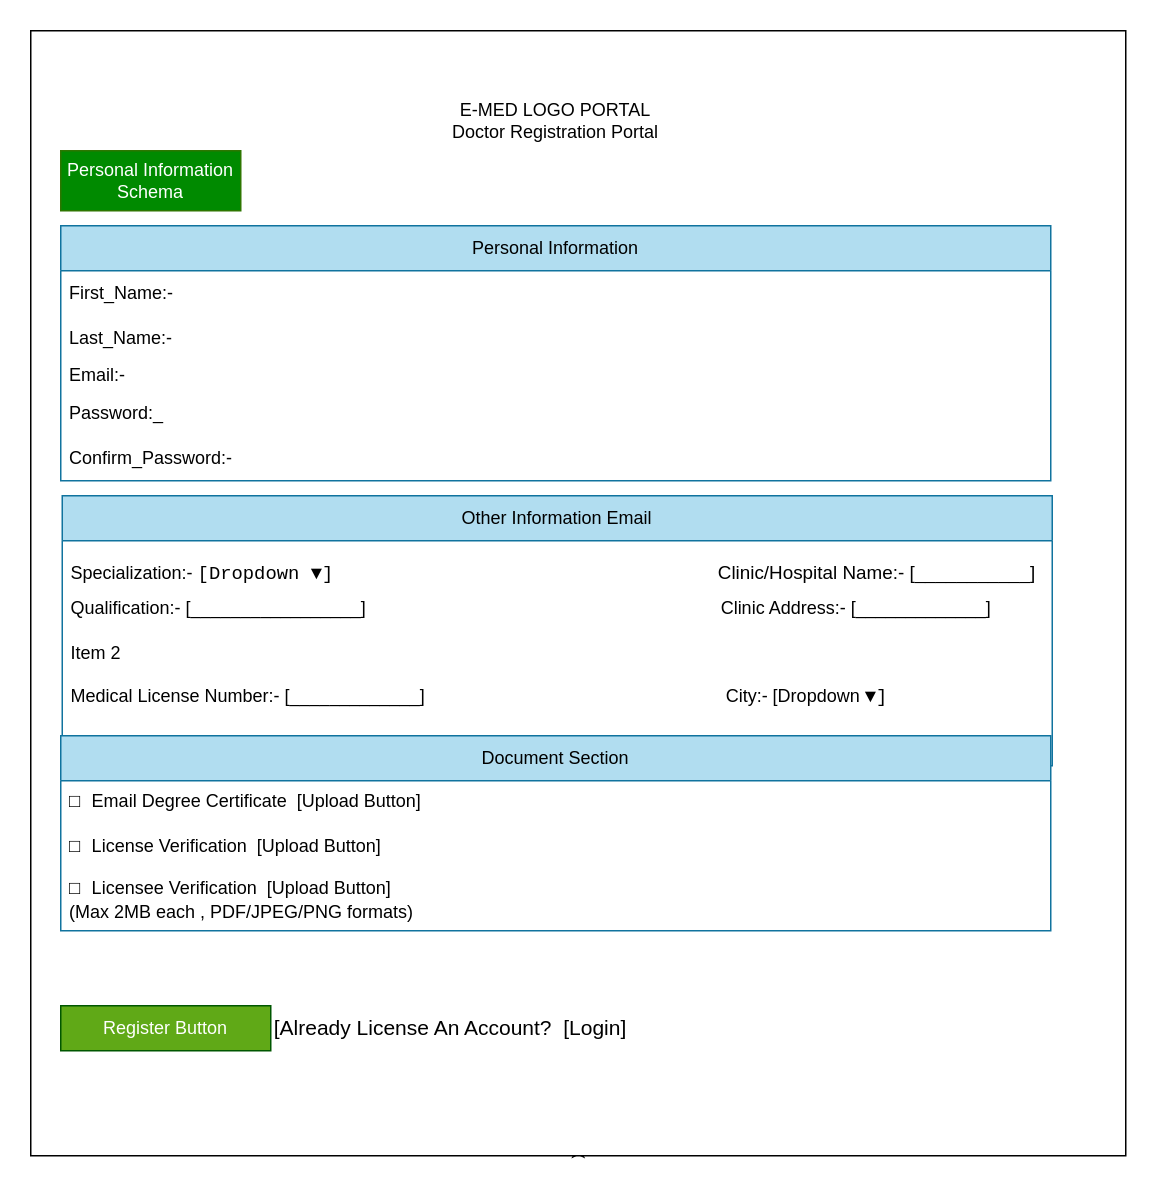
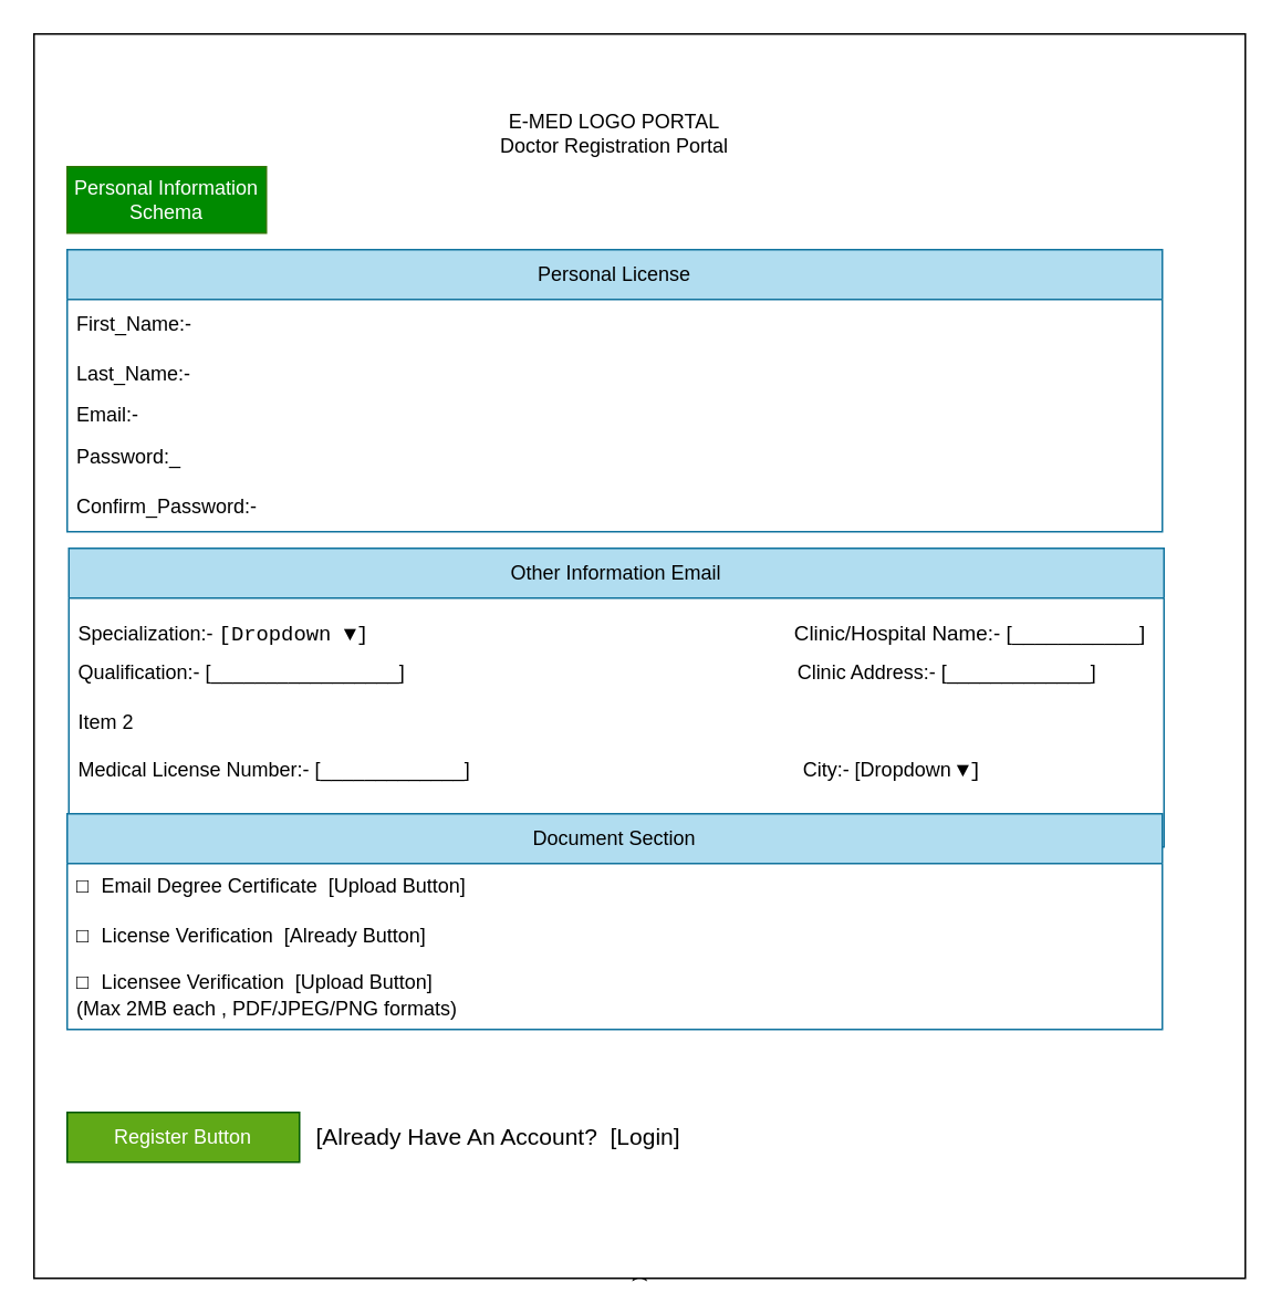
  <mxCell id="0" />
  <mxCell id="1" parent="0" />
  <mxCell id="2" style="edgeStyle=orthogonalEdgeStyle;rounded=0;orthogonalLoop=1;jettySize=auto;html=1;exitX=0.5;exitY=1;exitDx=0;exitDy=0;" edge="1" parent="1" source="3"><mxGeometry relative="1" as="geometry"><mxPoint x="385" y="762.667" as="targetPoint" /></mxGeometry></mxCell>
  <mxCell id="3" value="" style="rounded=0;whiteSpace=wrap;html=1;" vertex="1" parent="1"><mxGeometry x="20" y="20" width="730" height="750" as="geometry" /></mxCell>
  <mxCell id="4" value="E-MED LOGO PORTAL&lt;div&gt;Doctor Registration Portal&lt;/div&gt;" style="text;html=1;align=center;verticalAlign=middle;whiteSpace=wrap;rounded=0;" vertex="1" parent="1"><mxGeometry x="60" y="50" width="620" height="60" as="geometry" /></mxCell>
  <mxCell id="5" value="Personal Information Schema" style="rounded=0;whiteSpace=wrap;html=1;fillColor=#008a00;fontColor=#ffffff;strokeColor=#2D7600;" vertex="1" parent="1"><mxGeometry x="40" y="100" width="120" height="40" as="geometry" /></mxCell>
- <mxCell id="6" value="Personal Information" style="swimlane;fontStyle=0;childLayout=stackLayout;horizontal=1;startSize=30;horizontalStack=0;resizeParent=1;resizeParentMax=0;resizeLast=0;collapsible=1;marginBottom=0;whiteSpace=wrap;html=1;fillColor=#b1ddf0;strokeColor=#10739e;" vertex="1" parent="1"><mxGeometry x="40" y="150" width="660" height="170" as="geometry" /></mxCell>
+ <mxCell id="6" value="Personal License" style="swimlane;fontStyle=0;childLayout=stackLayout;horizontal=1;startSize=30;horizontalStack=0;resizeParent=1;resizeParentMax=0;resizeLast=0;collapsible=1;marginBottom=0;whiteSpace=wrap;html=1;fillColor=#b1ddf0;strokeColor=#10739e;" vertex="1" parent="1"><mxGeometry x="40" y="150" width="660" height="170" as="geometry" /></mxCell>
  <mxCell id="7" value="First_Name:-&amp;nbsp;" style="text;strokeColor=none;fillColor=none;align=left;verticalAlign=middle;spacingLeft=4;spacingRight=4;overflow=hidden;points=[[0,0.5],[1,0.5]];portConstraint=eastwest;rotatable=0;whiteSpace=wrap;html=1;" vertex="1" parent="6"><mxGeometry y="30" width="660" height="30" as="geometry" /></mxCell>
  <mxCell id="8" value="Last_Name:-&amp;nbsp;" style="text;strokeColor=none;fillColor=none;align=left;verticalAlign=middle;spacingLeft=4;spacingRight=4;overflow=hidden;points=[[0,0.5],[1,0.5]];portConstraint=eastwest;rotatable=0;whiteSpace=wrap;html=1;" vertex="1" parent="6"><mxGeometry y="60" width="660" height="30" as="geometry" /></mxCell>
  <mxCell id="9" value="Email:-&amp;nbsp;" style="text;strokeColor=none;fillColor=none;align=left;verticalAlign=middle;spacingLeft=4;spacingRight=4;overflow=hidden;points=[[0,0.5],[1,0.5]];portConstraint=eastwest;rotatable=0;whiteSpace=wrap;html=1;" vertex="1" parent="6"><mxGeometry y="90" width="660" height="20" as="geometry" /></mxCell>
  <mxCell id="10" value="Password:_&amp;nbsp;" style="text;strokeColor=none;fillColor=none;align=left;verticalAlign=middle;spacingLeft=4;spacingRight=4;overflow=hidden;points=[[0,0.5],[1,0.5]];portConstraint=eastwest;rotatable=0;whiteSpace=wrap;html=1;" vertex="1" parent="6"><mxGeometry y="110" width="660" height="30" as="geometry" /></mxCell>
  <mxCell id="11" value="Confirm_Password:-&amp;nbsp;" style="text;strokeColor=none;fillColor=none;align=left;verticalAlign=middle;spacingLeft=4;spacingRight=4;overflow=hidden;points=[[0,0.5],[1,0.5]];portConstraint=eastwest;rotatable=0;whiteSpace=wrap;html=1;" vertex="1" parent="6"><mxGeometry y="140" width="660" height="30" as="geometry" /></mxCell>
  <mxCell id="12" value="Other Information Email" style="swimlane;fontStyle=0;childLayout=stackLayout;horizontal=1;startSize=30;horizontalStack=0;resizeParent=1;resizeParentMax=0;resizeLast=0;collapsible=1;marginBottom=0;whiteSpace=wrap;html=1;fillColor=#b1ddf0;strokeColor=#10739e;" vertex="1" parent="1"><mxGeometry x="41" y="330" width="660" height="180" as="geometry" /></mxCell>
  <mxCell id="13" value="&lt;p&gt;Specialization:- &lt;font face=&quot;Menlo, Roboto Mono, Courier New, Courier, monospace, Inter, sans-serif&quot;&gt;&lt;span style=&quot;font-size: 12.573px;&quot;&gt;[Dropdown&amp;nbsp;&lt;/span&gt;&lt;/font&gt;&lt;span style=&quot;font-family: Menlo, &amp;quot;Roboto Mono&amp;quot;, &amp;quot;Courier New&amp;quot;, Courier, monospace, Inter, sans-serif; font-size: 12.573px; background-color: transparent; color: light-dark(rgb(0, 0, 0), rgb(255, 255, 255));&quot;&gt;▼]&amp;nbsp; &amp;nbsp; &amp;nbsp; &amp;nbsp; &amp;nbsp; &amp;nbsp; &amp;nbsp; &amp;nbsp; &amp;nbsp; &amp;nbsp; &amp;nbsp; &amp;nbsp; &amp;nbsp; &amp;nbsp; &amp;nbsp; &amp;nbsp; &amp;nbsp; &lt;/span&gt;&lt;span style=&quot;font-size: 12.573px; background-color: transparent; color: light-dark(rgb(0, 0, 0), rgb(255, 255, 255));&quot;&gt;Clinic/Hospital Name:- [___________]&lt;/span&gt;&lt;/p&gt;" style="text;strokeColor=none;fillColor=none;align=left;verticalAlign=middle;spacingLeft=4;spacingRight=4;overflow=hidden;points=[[0,0.5],[1,0.5]];portConstraint=eastwest;rotatable=0;whiteSpace=wrap;html=1;" vertex="1" parent="12"><mxGeometry y="30" width="660" height="30" as="geometry" /></mxCell>
  <mxCell id="14" value="Qualification:- [_________________]&lt;span style=&quot;white-space: pre;&quot;&gt;&#09;&lt;/span&gt;&lt;span style=&quot;white-space: pre;&quot;&gt;&#09;&lt;/span&gt;&lt;span style=&quot;white-space: pre;&quot;&gt;&#09;&lt;/span&gt;&lt;span style=&quot;white-space: pre;&quot;&gt;&#09;&lt;/span&gt;&lt;span style=&quot;white-space: pre;&quot;&gt;&#09;&lt;/span&gt;&lt;span style=&quot;white-space: pre;&quot;&gt;&#09;&lt;/span&gt;&lt;span style=&quot;white-space: pre;&quot;&gt;&#09;&lt;/span&gt;&lt;span style=&quot;white-space: pre;&quot;&gt;&#09;&lt;span style=&quot;white-space: pre;&quot;&gt;&#09;&lt;/span&gt;  Clinic Address:- [_____________]&lt;/span&gt;" style="text;strokeColor=none;fillColor=none;align=left;verticalAlign=middle;spacingLeft=4;spacingRight=4;overflow=hidden;points=[[0,0.5],[1,0.5]];portConstraint=eastwest;rotatable=0;whiteSpace=wrap;html=1;" vertex="1" parent="12"><mxGeometry y="60" width="660" height="30" as="geometry" /></mxCell>
  <mxCell id="15" value="Item 2" style="text;strokeColor=none;fillColor=none;align=left;verticalAlign=middle;spacingLeft=4;spacingRight=4;overflow=hidden;points=[[0,0.5],[1,0.5]];portConstraint=eastwest;rotatable=0;whiteSpace=wrap;html=1;" vertex="1" parent="12"><mxGeometry y="90" width="660" height="30" as="geometry" /></mxCell>
  <mxCell id="16" value="Medical License Number:- [_____________]&amp;nbsp; &amp;nbsp;&lt;span style=&quot;white-space: pre;&quot;&gt;&#09;&lt;/span&gt;&lt;span style=&quot;white-space: pre;&quot;&gt;&#09;&lt;/span&gt;&lt;span style=&quot;white-space: pre;&quot;&gt;&#09;&lt;/span&gt;&lt;span style=&quot;white-space: pre;&quot;&gt;&#09;&lt;/span&gt;&lt;span style=&quot;white-space: pre;&quot;&gt;&#09;&lt;/span&gt;&lt;span style=&quot;white-space: pre;&quot;&gt;&#09;&lt;/span&gt;&lt;span style=&quot;white-space: pre;&quot;&gt;&#09;&lt;/span&gt;&amp;nbsp; &amp;nbsp;City:- [Dropdown&amp;nbsp;&lt;span style=&quot;font-family: Menlo, &amp;quot;Roboto Mono&amp;quot;, &amp;quot;Courier New&amp;quot;, Courier, monospace, Inter, sans-serif; font-size: 12.573px; background-color: transparent; color: light-dark(rgb(0, 0, 0), rgb(255, 255, 255));&quot;&gt;▼]&lt;/span&gt;" style="text;strokeColor=none;fillColor=none;align=left;verticalAlign=middle;spacingLeft=4;spacingRight=4;overflow=hidden;points=[[0,0.5],[1,0.5]];portConstraint=eastwest;rotatable=0;whiteSpace=wrap;html=1;" vertex="1" parent="12"><mxGeometry y="120" width="660" height="30" as="geometry" /></mxCell>
  <mxCell id="17" value="Years Of Experience:- [__________]&lt;span style=&quot;white-space: pre;&quot;&gt;&#09;&lt;/span&gt;&lt;span style=&quot;white-space: pre;&quot;&gt;&#09;&lt;/span&gt;&lt;span style=&quot;white-space: pre;&quot;&gt;&#09;&lt;/span&gt;&lt;span style=&quot;white-space: pre;&quot;&gt;&#09;&lt;/span&gt;&lt;span style=&quot;white-space: pre;&quot;&gt;&#09;&lt;/span&gt;&lt;span style=&quot;white-space: pre;&quot;&gt;&#09;&lt;/span&gt;&lt;span style=&quot;white-space: pre;&quot;&gt;&#09;&lt;/span&gt;&lt;span style=&quot;white-space: pre;&quot;&gt;&#09;&lt;/span&gt;&lt;span style=&quot;white-space: pre;&quot;&gt;&#09;    Consultation  Fees:-[____________]&lt;/span&gt;" style="text;strokeColor=none;fillColor=none;align=left;verticalAlign=middle;spacingLeft=4;spacingRight=4;overflow=hidden;points=[[0,0.5],[1,0.5]];portConstraint=eastwest;rotatable=0;whiteSpace=wrap;html=1;" vertex="1" parent="12"><mxGeometry y="150" width="660" height="30" as="geometry" /></mxCell>
  <mxCell id="18" value="Document Section" style="swimlane;fontStyle=0;childLayout=stackLayout;horizontal=1;startSize=30;horizontalStack=0;resizeParent=1;resizeParentMax=0;resizeLast=0;collapsible=1;marginBottom=0;whiteSpace=wrap;html=1;fillColor=#b1ddf0;strokeColor=#10739e;" vertex="1" parent="1"><mxGeometry x="40" y="490" width="660" height="130" as="geometry" /></mxCell>
  <mxCell id="19" value="&lt;span style=&quot;font-family: Menlo, &amp;quot;Roboto Mono&amp;quot;, &amp;quot;Courier New&amp;quot;, Courier, monospace, Inter, sans-serif; font-size: 12.573px; background-color: transparent; color: light-dark(rgb(0, 0, 0), rgb(255, 255, 255));&quot;&gt;□&amp;nbsp;&lt;/span&gt;Email Degree Certificate&amp;nbsp; [Upload Button]" style="text;strokeColor=none;fillColor=none;align=left;verticalAlign=middle;spacingLeft=4;spacingRight=4;overflow=hidden;points=[[0,0.5],[1,0.5]];portConstraint=eastwest;rotatable=0;whiteSpace=wrap;html=1;" vertex="1" parent="18"><mxGeometry y="30" width="660" height="30" as="geometry" /></mxCell>
- <mxCell id="20" value="&lt;span style=&quot;font-family: Menlo, &amp;quot;Roboto Mono&amp;quot;, &amp;quot;Courier New&amp;quot;, Courier, monospace, Inter, sans-serif; font-size: 12.573px; background-color: transparent; color: light-dark(rgb(0, 0, 0), rgb(255, 255, 255));&quot;&gt;□&amp;nbsp;&lt;/span&gt;License Verification&amp;nbsp; [Upload Button]" style="text;strokeColor=none;fillColor=none;align=left;verticalAlign=middle;spacingLeft=4;spacingRight=4;overflow=hidden;points=[[0,0.5],[1,0.5]];portConstraint=eastwest;rotatable=0;whiteSpace=wrap;html=1;" vertex="1" parent="18"><mxGeometry y="60" width="660" height="30" as="geometry" /></mxCell>
+ <mxCell id="20" value="&lt;span style=&quot;font-family: Menlo, &amp;quot;Roboto Mono&amp;quot;, &amp;quot;Courier New&amp;quot;, Courier, monospace, Inter, sans-serif; font-size: 12.573px; background-color: transparent; color: light-dark(rgb(0, 0, 0), rgb(255, 255, 255));&quot;&gt;□&amp;nbsp;&lt;/span&gt;License Verification&amp;nbsp; [Already Button]" style="text;strokeColor=none;fillColor=none;align=left;verticalAlign=middle;spacingLeft=4;spacingRight=4;overflow=hidden;points=[[0,0.5],[1,0.5]];portConstraint=eastwest;rotatable=0;whiteSpace=wrap;html=1;" vertex="1" parent="18"><mxGeometry y="60" width="660" height="30" as="geometry" /></mxCell>
  <mxCell id="21" value="&lt;span style=&quot;font-family: Menlo, &amp;quot;Roboto Mono&amp;quot;, &amp;quot;Courier New&amp;quot;, Courier, monospace, Inter, sans-serif; font-size: 12.573px; background-color: transparent; color: light-dark(rgb(0, 0, 0), rgb(255, 255, 255));&quot;&gt;□&amp;nbsp;&lt;/span&gt;Licensee Verification&amp;nbsp; [Upload Button]&lt;div&gt;(Max 2MB each , PDF/JPEG/PNG formats)&lt;/div&gt;" style="text;strokeColor=none;fillColor=none;align=left;verticalAlign=middle;spacingLeft=4;spacingRight=4;overflow=hidden;points=[[0,0.5],[1,0.5]];portConstraint=eastwest;rotatable=0;whiteSpace=wrap;html=1;" vertex="1" parent="18"><mxGeometry y="90" width="660" height="40" as="geometry" /></mxCell>
  <mxCell id="22" value="Register Button" style="rounded=0;whiteSpace=wrap;html=1;fillColor=#60a917;fontColor=#ffffff;strokeColor=#005700;" vertex="1" parent="1"><mxGeometry x="40" y="670" width="140" height="30" as="geometry" /></mxCell>
- <mxCell id="23" value="&lt;font style=&quot;font-size: 14px;&quot;&gt;[Already License An Account?&amp;nbsp; [Login]&lt;/font&gt;" style="text;html=1;align=center;verticalAlign=middle;whiteSpace=wrap;rounded=0;" vertex="1" parent="1"><mxGeometry x="120" y="670" width="360" height="30" as="geometry" /></mxCell>
+ <mxCell id="23" value="&lt;font style=&quot;font-size: 14px;&quot;&gt;[Already Have An Account?&amp;nbsp; [Login]&lt;/font&gt;" style="text;html=1;align=center;verticalAlign=middle;whiteSpace=wrap;rounded=0;" vertex="1" parent="1"><mxGeometry x="120" y="670" width="360" height="30" as="geometry" /></mxCell>
